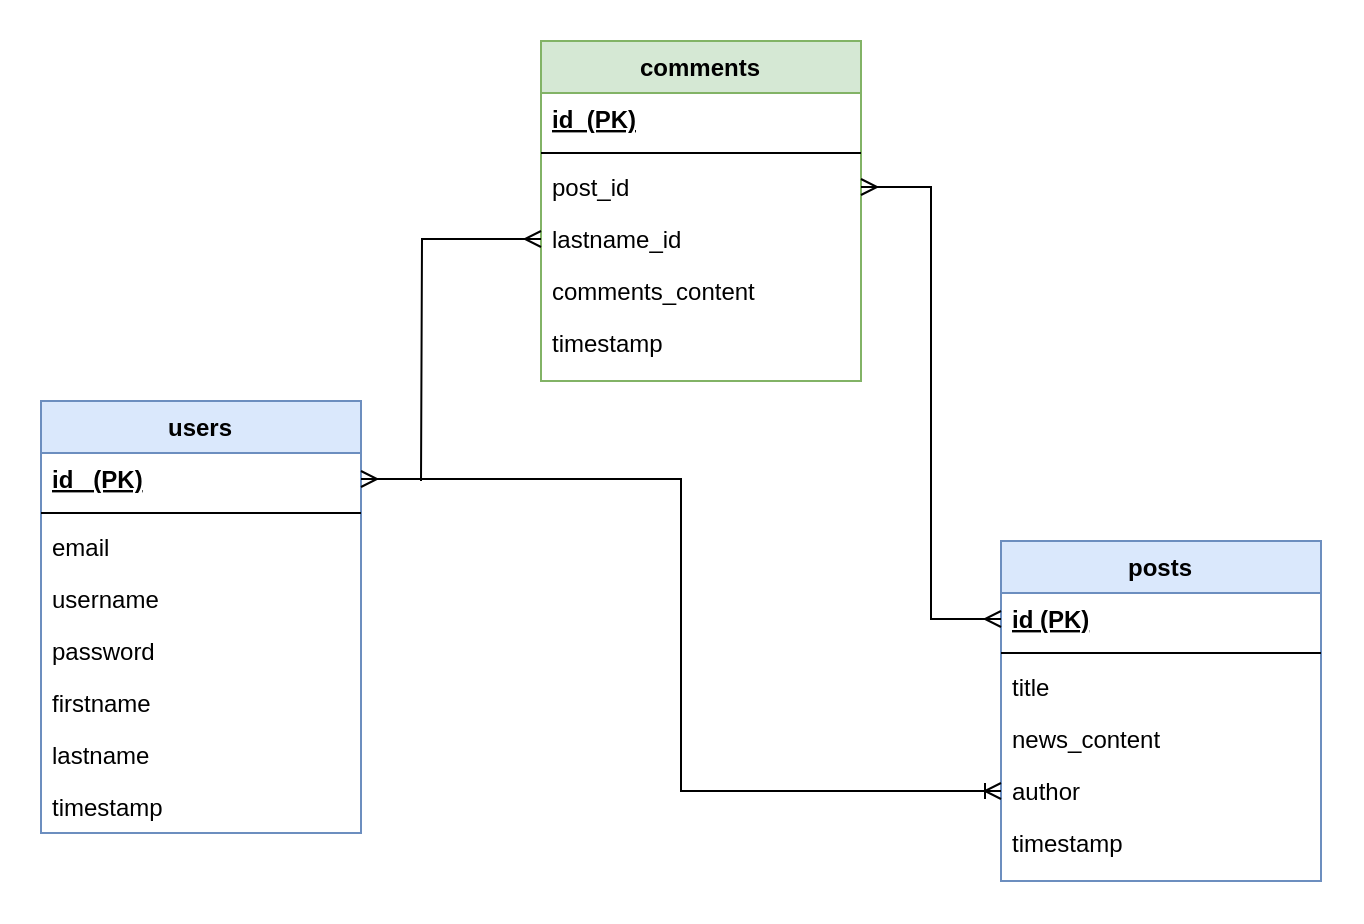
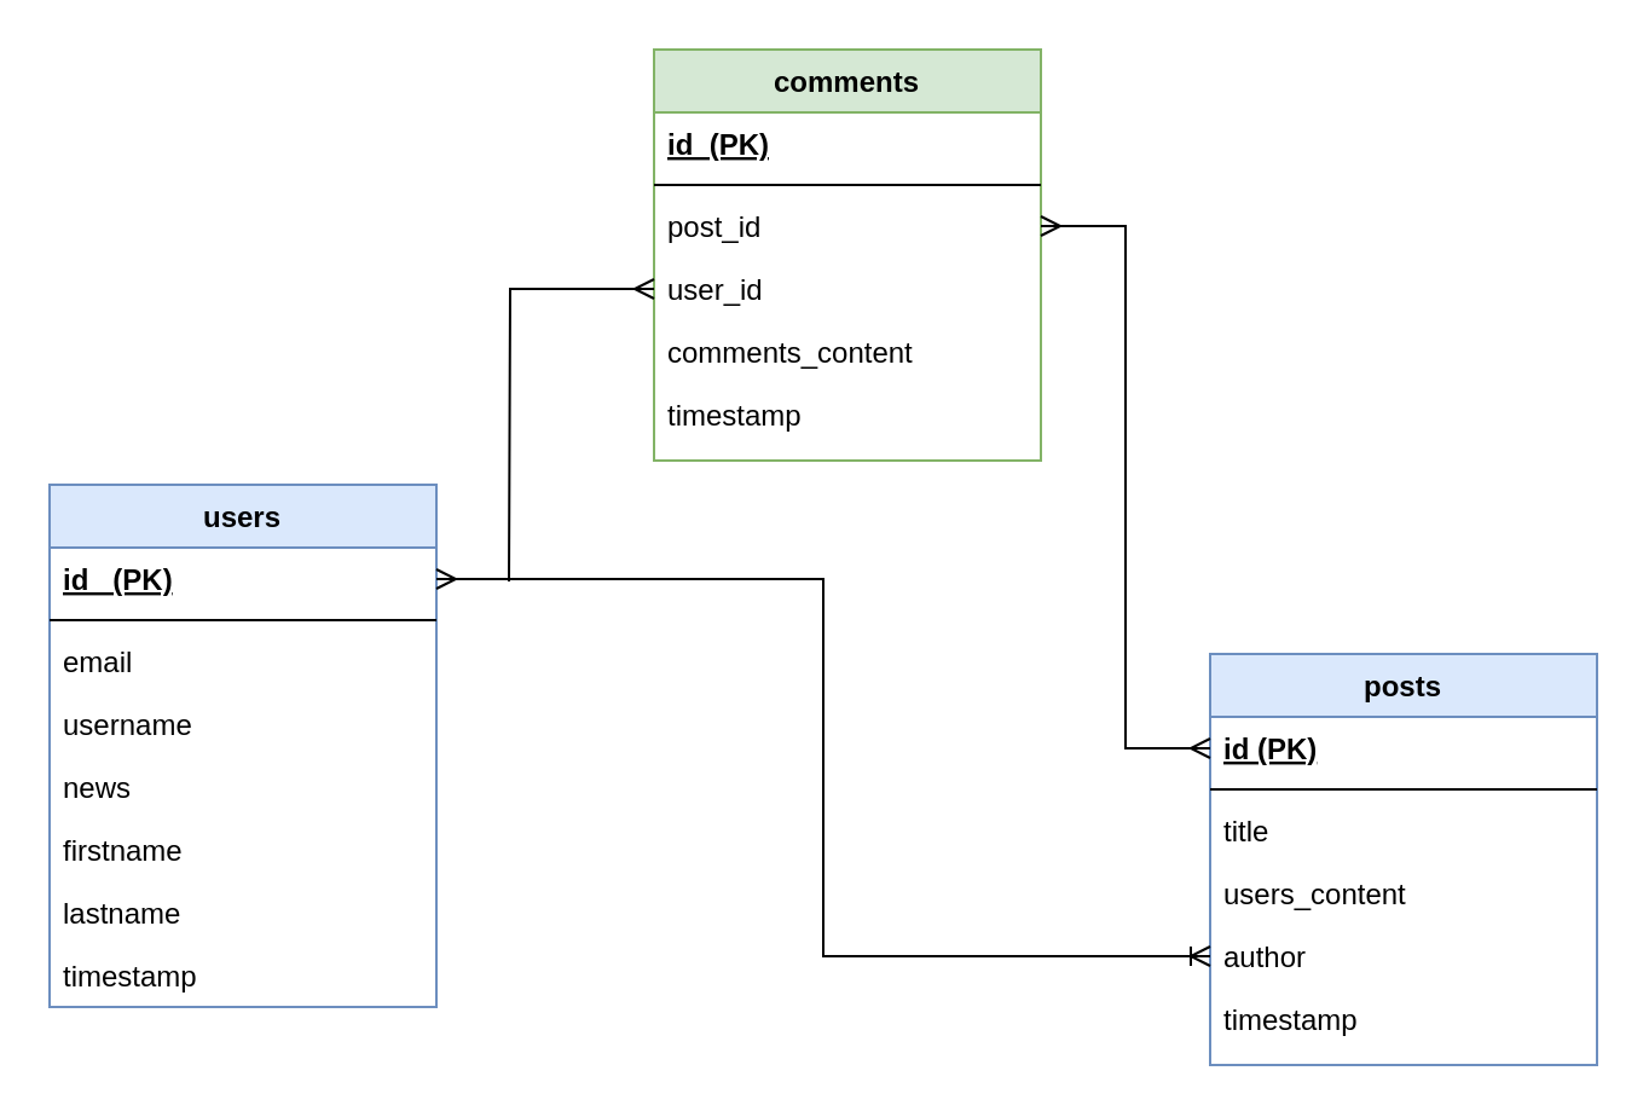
  <mxCell id="0" />
  <mxCell id="1" parent="0" />
  <mxCell id="2" value="users" style="swimlane;fontStyle=1;align=center;verticalAlign=top;childLayout=stackLayout;horizontal=1;startSize=26;horizontalStack=0;resizeParent=1;resizeLast=0;collapsible=1;marginBottom=0;rounded=0;shadow=0;strokeWidth=1;swimlaneFillColor=none;fillColor=#dae8fc;strokeColor=#6c8ebf;fontColor=#000000;" vertex="1" parent="1"><mxGeometry x="20" y="200" width="160" height="216" as="geometry"><mxRectangle x="110" y="160" width="160" height="26" as="alternateBounds" /></mxGeometry></mxCell>
  <mxCell id="3" value="id   (PK)" style="text;align=left;verticalAlign=top;spacingLeft=4;spacingRight=4;overflow=hidden;rotatable=0;points=[[0,0.5],[1,0.5]];portConstraint=eastwest;labelBorderColor=none;fontStyle=5" vertex="1" parent="2"><mxGeometry y="26" width="160" height="26" as="geometry" /></mxCell>
  <mxCell id="4" value="" style="line;html=1;strokeWidth=1;align=left;verticalAlign=middle;spacingTop=-1;spacingLeft=3;spacingRight=3;rotatable=0;labelPosition=right;points=[];portConstraint=eastwest;" vertex="1" parent="2"><mxGeometry y="52" width="160" height="8" as="geometry" /></mxCell>
  <mxCell id="5" value="email" style="text;align=left;verticalAlign=top;spacingLeft=4;spacingRight=4;overflow=hidden;rotatable=0;points=[[0,0.5],[1,0.5]];portConstraint=eastwest;" vertex="1" parent="2"><mxGeometry y="60" width="160" height="26" as="geometry" /></mxCell>
  <mxCell id="6" value="username" style="text;align=left;verticalAlign=top;spacingLeft=4;spacingRight=4;overflow=hidden;rotatable=0;points=[[0,0.5],[1,0.5]];portConstraint=eastwest;rounded=0;shadow=0;html=0;" vertex="1" parent="2"><mxGeometry y="86" width="160" height="26" as="geometry" /></mxCell>
- <mxCell id="7" value="password" style="text;align=left;verticalAlign=top;spacingLeft=4;spacingRight=4;overflow=hidden;rotatable=0;points=[[0,0.5],[1,0.5]];portConstraint=eastwest;rounded=0;shadow=0;html=0;" vertex="1" parent="2"><mxGeometry y="112" width="160" height="26" as="geometry" /></mxCell>
+ <mxCell id="7" value="news" style="text;align=left;verticalAlign=top;spacingLeft=4;spacingRight=4;overflow=hidden;rotatable=0;points=[[0,0.5],[1,0.5]];portConstraint=eastwest;rounded=0;shadow=0;html=0;" vertex="1" parent="2"><mxGeometry y="112" width="160" height="26" as="geometry" /></mxCell>
  <mxCell id="8" value="firstname" style="text;align=left;verticalAlign=top;spacingLeft=4;spacingRight=4;overflow=hidden;rotatable=0;points=[[0,0.5],[1,0.5]];portConstraint=eastwest;" vertex="1" parent="2"><mxGeometry y="138" width="160" height="26" as="geometry" /></mxCell>
  <mxCell id="9" value="lastname" style="text;align=left;verticalAlign=top;spacingLeft=4;spacingRight=4;overflow=hidden;rotatable=0;points=[[0,0.5],[1,0.5]];portConstraint=eastwest;" vertex="1" parent="2"><mxGeometry y="164" width="160" height="26" as="geometry" /></mxCell>
  <mxCell id="10" value="timestamp" style="text;align=left;verticalAlign=top;spacingLeft=4;spacingRight=4;overflow=hidden;rotatable=0;points=[[0,0.5],[1,0.5]];portConstraint=eastwest;" vertex="1" parent="2"><mxGeometry y="190" width="160" height="26" as="geometry" /></mxCell>
  <mxCell id="11" value="posts" style="swimlane;fontStyle=1;align=center;verticalAlign=top;childLayout=stackLayout;horizontal=1;startSize=26;horizontalStack=0;resizeParent=1;resizeLast=0;collapsible=1;marginBottom=0;rounded=0;shadow=0;strokeWidth=1;fillColor=#dae8fc;strokeColor=#6c8ebf;fontColor=#000000;" vertex="1" parent="1"><mxGeometry x="500" y="270" width="160" height="170" as="geometry"><mxRectangle x="230" y="140" width="160" height="26" as="alternateBounds" /></mxGeometry></mxCell>
  <mxCell id="12" value="id (PK)" style="text;align=left;verticalAlign=top;spacingLeft=4;spacingRight=4;overflow=hidden;rotatable=0;points=[[0,0.5],[1,0.5]];portConstraint=eastwest;labelBorderColor=none;fontStyle=5" vertex="1" parent="11"><mxGeometry y="26" width="160" height="26" as="geometry" /></mxCell>
  <mxCell id="13" value="" style="line;html=1;strokeWidth=1;align=left;verticalAlign=middle;spacingTop=-1;spacingLeft=3;spacingRight=3;rotatable=0;labelPosition=right;points=[];portConstraint=eastwest;" vertex="1" parent="11"><mxGeometry y="52" width="160" height="8" as="geometry" /></mxCell>
  <mxCell id="14" value="title" style="text;align=left;verticalAlign=top;spacingLeft=4;spacingRight=4;overflow=hidden;rotatable=0;points=[[0,0.5],[1,0.5]];portConstraint=eastwest;" vertex="1" parent="11"><mxGeometry y="60" width="160" height="26" as="geometry" /></mxCell>
- <mxCell id="15" value="news_content" style="text;align=left;verticalAlign=top;spacingLeft=4;spacingRight=4;overflow=hidden;rotatable=0;points=[[0,0.5],[1,0.5]];portConstraint=eastwest;rounded=0;shadow=0;html=0;" vertex="1" parent="11"><mxGeometry y="86" width="160" height="26" as="geometry" /></mxCell>
+ <mxCell id="15" value="users_content" style="text;align=left;verticalAlign=top;spacingLeft=4;spacingRight=4;overflow=hidden;rotatable=0;points=[[0,0.5],[1,0.5]];portConstraint=eastwest;rounded=0;shadow=0;html=0;" vertex="1" parent="11"><mxGeometry y="86" width="160" height="26" as="geometry" /></mxCell>
  <mxCell id="16" value="author" style="text;align=left;verticalAlign=top;spacingLeft=4;spacingRight=4;overflow=hidden;rotatable=0;points=[[0,0.5],[1,0.5]];portConstraint=eastwest;rounded=0;shadow=0;html=0;" vertex="1" parent="11"><mxGeometry y="112" width="160" height="26" as="geometry" /></mxCell>
  <mxCell id="17" value="timestamp" style="text;align=left;verticalAlign=top;spacingLeft=4;spacingRight=4;overflow=hidden;rotatable=0;points=[[0,0.5],[1,0.5]];portConstraint=eastwest;" vertex="1" parent="11"><mxGeometry y="138" width="160" height="26" as="geometry" /></mxCell>
  <mxCell id="18" value="comments" style="swimlane;fontStyle=1;align=center;verticalAlign=top;childLayout=stackLayout;horizontal=1;startSize=26;horizontalStack=0;resizeParent=1;resizeLast=0;collapsible=1;marginBottom=0;rounded=0;shadow=0;strokeWidth=1;swimlaneFillColor=none;fillColor=#d5e8d4;strokeColor=#82b366;fontColor=#000000;" vertex="1" parent="1"><mxGeometry x="270" y="20" width="160" height="170" as="geometry"><mxRectangle x="230" y="140" width="160" height="26" as="alternateBounds" /></mxGeometry></mxCell>
  <mxCell id="19" value="id  (PK)" style="text;align=left;verticalAlign=top;spacingLeft=4;spacingRight=4;overflow=hidden;rotatable=0;points=[[0,0.5],[1,0.5]];portConstraint=eastwest;labelBorderColor=none;fontStyle=5" vertex="1" parent="18"><mxGeometry y="26" width="160" height="26" as="geometry" /></mxCell>
  <mxCell id="20" value="" style="line;html=1;strokeWidth=1;align=left;verticalAlign=middle;spacingTop=-1;spacingLeft=3;spacingRight=3;rotatable=0;labelPosition=right;points=[];portConstraint=eastwest;" vertex="1" parent="18"><mxGeometry y="52" width="160" height="8" as="geometry" /></mxCell>
  <mxCell id="21" value="post_id" style="text;align=left;verticalAlign=top;spacingLeft=4;spacingRight=4;overflow=hidden;rotatable=0;points=[[0,0.5],[1,0.5]];portConstraint=eastwest;" vertex="1" parent="18"><mxGeometry y="60" width="160" height="26" as="geometry" /></mxCell>
  <mxCell id="22" style="edgeStyle=orthogonalEdgeStyle;rounded=0;orthogonalLoop=1;jettySize=auto;html=1;exitX=0;exitY=0.5;exitDx=0;exitDy=0;startArrow=ERmany;startFill=0;endArrow=none;endFill=0;" edge="1" parent="18" source="23"><mxGeometry relative="1" as="geometry"><mxPoint x="-60" y="220" as="targetPoint" /></mxGeometry></mxCell>
- <mxCell id="23" value="lastname_id" style="text;align=left;verticalAlign=top;spacingLeft=4;spacingRight=4;overflow=hidden;rotatable=0;points=[[0,0.5],[1,0.5]];portConstraint=eastwest;rounded=0;shadow=0;html=0;" vertex="1" parent="18"><mxGeometry y="86" width="160" height="26" as="geometry" /></mxCell>
+ <mxCell id="23" value="user_id" style="text;align=left;verticalAlign=top;spacingLeft=4;spacingRight=4;overflow=hidden;rotatable=0;points=[[0,0.5],[1,0.5]];portConstraint=eastwest;rounded=0;shadow=0;html=0;" vertex="1" parent="18"><mxGeometry y="86" width="160" height="26" as="geometry" /></mxCell>
  <mxCell id="24" value="comments_content" style="text;align=left;verticalAlign=top;spacingLeft=4;spacingRight=4;overflow=hidden;rotatable=0;points=[[0,0.5],[1,0.5]];portConstraint=eastwest;rounded=0;shadow=0;html=0;" vertex="1" parent="18"><mxGeometry y="112" width="160" height="26" as="geometry" /></mxCell>
  <mxCell id="25" value="timestamp" style="text;align=left;verticalAlign=top;spacingLeft=4;spacingRight=4;overflow=hidden;rotatable=0;points=[[0,0.5],[1,0.5]];portConstraint=eastwest;" vertex="1" parent="18"><mxGeometry y="138" width="160" height="26" as="geometry" /></mxCell>
  <mxCell id="26" style="edgeStyle=orthogonalEdgeStyle;rounded=0;orthogonalLoop=1;jettySize=auto;html=1;exitX=1;exitY=0.5;exitDx=0;exitDy=0;startArrow=ERmany;startFill=0;endArrow=ERoneToMany;endFill=0;entryX=0;entryY=0.5;entryDx=0;entryDy=0;" edge="1" parent="1" source="3" target="16"><mxGeometry relative="1" as="geometry"><mxPoint x="476" y="380" as="targetPoint" /></mxGeometry></mxCell>
  <mxCell id="27" style="edgeStyle=orthogonalEdgeStyle;rounded=0;orthogonalLoop=1;jettySize=auto;html=1;exitX=1;exitY=0.5;exitDx=0;exitDy=0;entryX=0;entryY=0.5;entryDx=0;entryDy=0;startArrow=ERmany;startFill=0;endArrow=ERmany;endFill=0;" edge="1" parent="1" source="21" target="12"><mxGeometry relative="1" as="geometry" /></mxCell>
